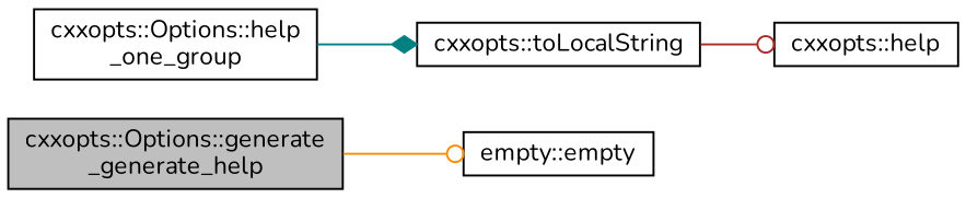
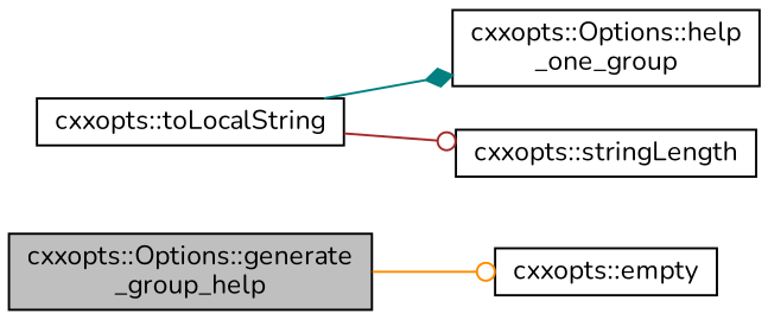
  digraph {
    fontname=Nunito
    rankdir=LR
    node [color=black fillcolor=white fontname=Nunito fontsize=12 shape=record style=filled]
    edge [arrowhead=odot fontname=Nunito fontsize=12 labelfontname=Helvetica labelfontsize=12 style=solid]
-   n1 [fillcolor=grey75 fontcolor=black height=0.2 label="cxxopts::Options::generate\l_generate_help" width=0.4]
-   n2 [height=0.2 label="empty::empty" width=0.4]
+   n1 [fillcolor=grey75 fontcolor=black height=0.2 label="cxxopts::Options::generate\l_group_help" width=0.4]
+   n2 [height=0.2 label="cxxopts::empty" width=0.4]
    n3 [height=0.2 label="cxxopts::Options::help\l_one_group" width=0.4]
    n4 [height=0.2 label="cxxopts::toLocalString" width=0.4]
-   n5 [height=0.2 label="cxxopts::help" width=0.4]
+   n5 [height=0.2 label="cxxopts::stringLength" width=0.4]
    n1 -> n2 [color=darkorange]
-   n3 -> n4 [arrowhead=diamond color=teal]
+   n4 -> n3 [arrowhead=diamond color=teal]
    n4 -> n5 [color=brown]
  }
